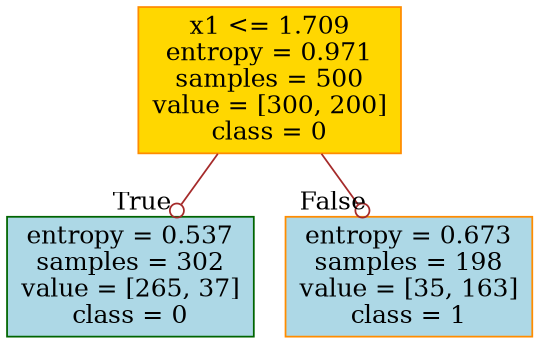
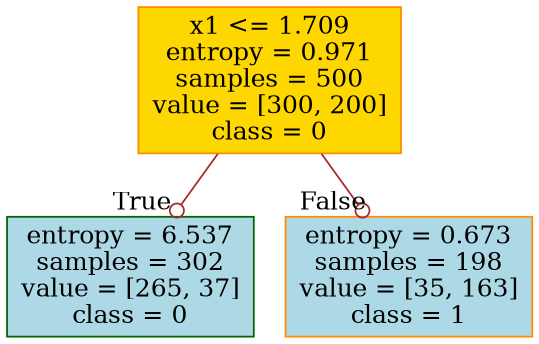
  digraph {
    node [shape=box style=filled fillcolor=lightblue color=darkorange]
    edge [labeldistance=2.5 color=brown arrowhead=odot]
    n1 [label="x1 <= 1.709\nentropy = 0.971\nsamples = 500\nvalue = [300, 200]\nclass = 0" fillcolor=gold]
-   n2 [label="entropy = 0.537\nsamples = 302\nvalue = [265, 37]\nclass = 0" color=darkgreen]
+   n2 [label="entropy = 6.537\nsamples = 302\nvalue = [265, 37]\nclass = 0" color=darkgreen]
    n3 [label="entropy = 0.673\nsamples = 198\nvalue = [35, 163]\nclass = 1"]
    n1 -> n2 [headlabel=True labelangle=45]
    n1 -> n3 [headlabel=False labelangle=-45]
  }
